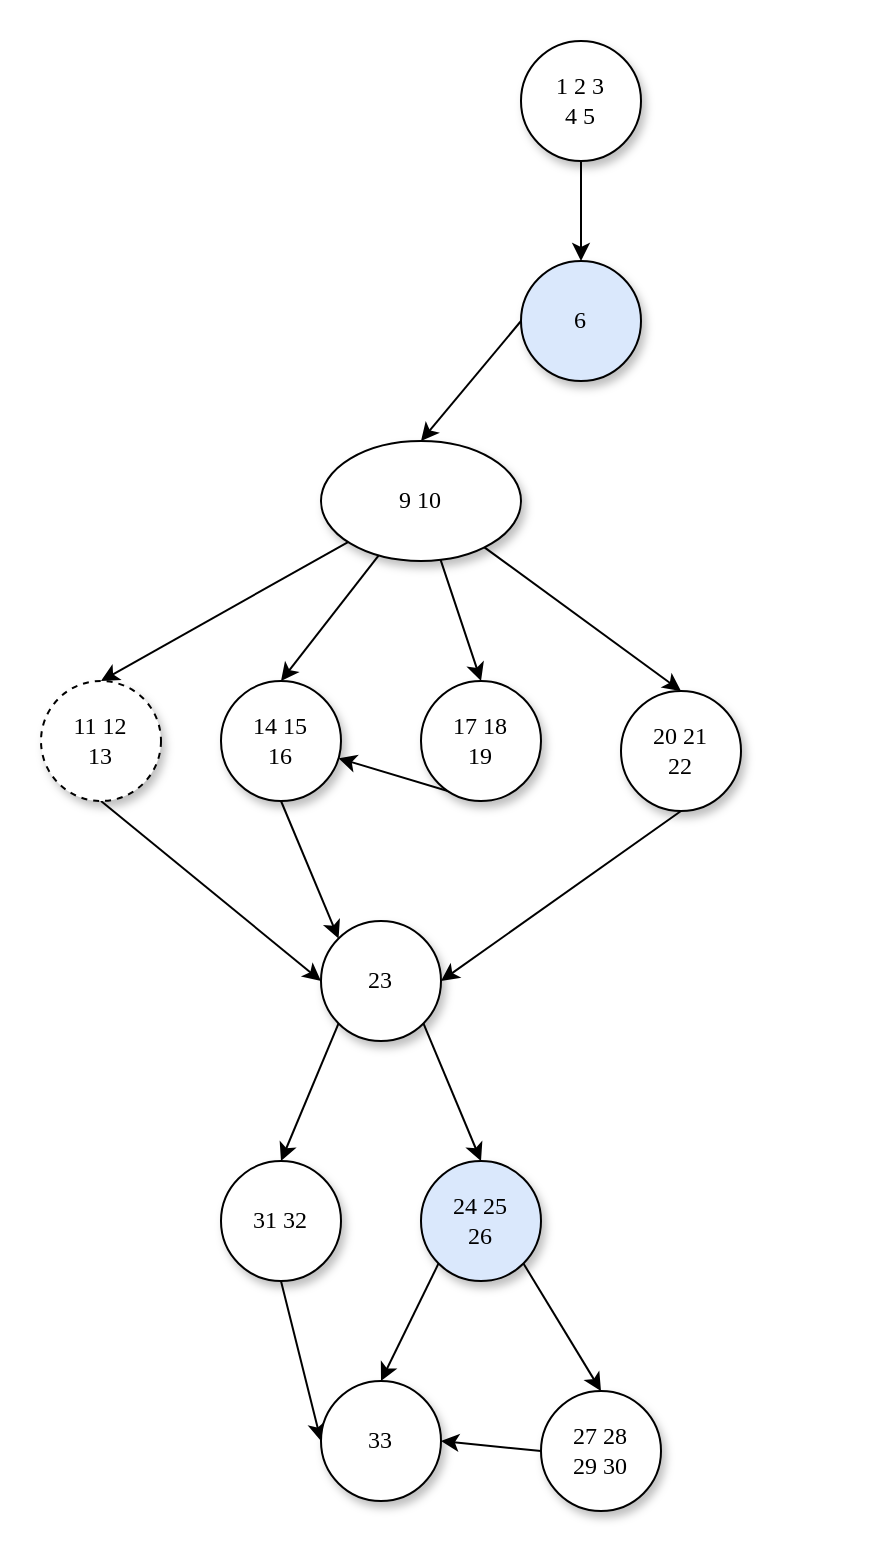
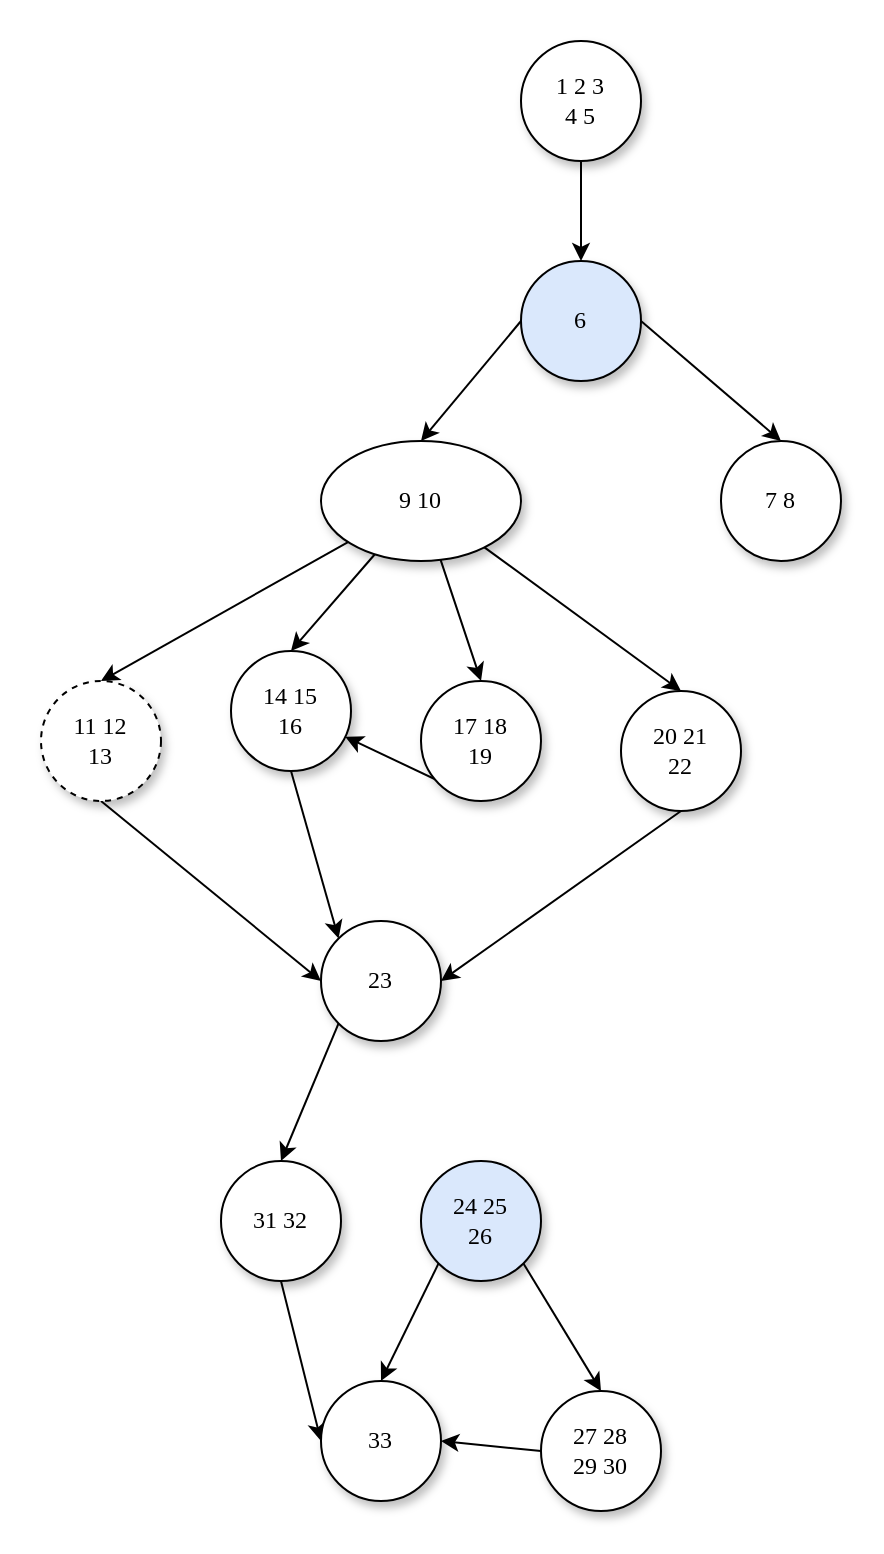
  <mxCell id="0" />
  <mxCell id="1" parent="0" />
  <mxCell id="2" style="rounded=0;orthogonalLoop=1;jettySize=auto;html=1;entryX=0.5;entryY=0;entryDx=0;entryDy=0;endArrow=classic;endFill=1;" parent="1" source="3" target="6" edge="1"><mxGeometry relative="1" as="geometry" /></mxCell>
  <mxCell id="3" value="1 2 3&lt;br&gt;4 5" style="ellipse;whiteSpace=wrap;html=1;rounded=0;shadow=1;comic=0;labelBackgroundColor=none;strokeWidth=1;fontFamily=Verdana;fontSize=12;align=center;" parent="1" vertex="1"><mxGeometry x="260" y="20" width="60" height="60" as="geometry" /></mxCell>
+ <mxCell id="4" style="rounded=0;orthogonalLoop=1;jettySize=auto;html=1;exitX=1;exitY=0.5;exitDx=0;exitDy=0;entryX=0.5;entryY=0;entryDx=0;entryDy=0;" parent="1" source="6" target="7" edge="1"><mxGeometry relative="1" as="geometry" /></mxCell>
  <mxCell id="5" style="rounded=0;orthogonalLoop=1;jettySize=auto;html=1;exitX=0;exitY=0.5;exitDx=0;exitDy=0;entryX=0.5;entryY=0;entryDx=0;entryDy=0;" parent="1" source="6" target="12" edge="1"><mxGeometry relative="1" as="geometry" /></mxCell>
  <mxCell id="6" value="6" style="ellipse;whiteSpace=wrap;html=1;rounded=0;shadow=1;comic=0;labelBackgroundColor=none;strokeWidth=1;fontFamily=Verdana;fontSize=12;align=center;fillColor=#dae8fc;" parent="1" vertex="1"><mxGeometry x="260" y="130" width="60" height="60" as="geometry" /></mxCell>
+ <mxCell id="7" value="7 8" style="ellipse;whiteSpace=wrap;html=1;rounded=0;shadow=1;comic=0;labelBackgroundColor=none;strokeWidth=1;fontFamily=Verdana;fontSize=12;align=center;" parent="1" vertex="1"><mxGeometry x="360" y="220" width="60" height="60" as="geometry" /></mxCell>
  <mxCell id="8" style="rounded=0;orthogonalLoop=1;jettySize=auto;html=1;entryX=0.5;entryY=0;entryDx=0;entryDy=0;" parent="1" source="12" target="18" edge="1"><mxGeometry relative="1" as="geometry" /></mxCell>
  <mxCell id="9" style="rounded=0;orthogonalLoop=1;jettySize=auto;html=1;entryX=0.5;entryY=0;entryDx=0;entryDy=0;" parent="1" source="12" target="20" edge="1"><mxGeometry relative="1" as="geometry" /></mxCell>
  <mxCell id="10" style="rounded=0;orthogonalLoop=1;jettySize=auto;html=1;entryX=0.5;entryY=0;entryDx=0;entryDy=0;" parent="1" source="12" target="22" edge="1"><mxGeometry relative="1" as="geometry" /></mxCell>
  <mxCell id="11" style="rounded=0;orthogonalLoop=1;jettySize=auto;html=1;entryX=0.5;entryY=0;entryDx=0;entryDy=0;" parent="1" source="12" target="16" edge="1"><mxGeometry relative="1" as="geometry" /></mxCell>
  <mxCell id="12" value="9 10" style="ellipse;whiteSpace=wrap;html=1;rounded=0;shadow=1;comic=0;labelBackgroundColor=none;strokeWidth=1;fontFamily=Verdana;fontSize=12;align=center;" parent="1" vertex="1"><mxGeometry x="160" y="220" width="100" height="60" as="geometry" /></mxCell>
  <mxCell id="13" style="rounded=0;orthogonalLoop=1;jettySize=auto;html=1;entryX=0.5;entryY=0;entryDx=0;entryDy=0;exitX=0;exitY=1;exitDx=0;exitDy=0;" parent="1" source="14" target="25" edge="1"><mxGeometry relative="1" as="geometry" /></mxCell>
  <mxCell id="14" value="23" style="ellipse;whiteSpace=wrap;html=1;rounded=0;shadow=1;comic=0;labelBackgroundColor=none;strokeWidth=1;fontFamily=Verdana;fontSize=12;align=center;" parent="1" vertex="1"><mxGeometry x="160" y="460" width="60" height="60" as="geometry" /></mxCell>
  <mxCell id="15" style="rounded=0;orthogonalLoop=1;jettySize=auto;html=1;entryX=0;entryY=0.5;entryDx=0;entryDy=0;exitX=0.5;exitY=1;exitDx=0;exitDy=0;" parent="1" source="16" target="14" edge="1"><mxGeometry relative="1" as="geometry" /></mxCell>
  <mxCell id="16" value="11 12&lt;br&gt;13" style="ellipse;whiteSpace=wrap;html=1;rounded=0;shadow=1;comic=0;labelBackgroundColor=none;strokeWidth=1;fontFamily=Verdana;fontSize=12;align=center;dashed=1;" parent="1" vertex="1"><mxGeometry x="20" y="340" width="60" height="60" as="geometry" /></mxCell>
  <mxCell id="17" style="rounded=0;orthogonalLoop=1;jettySize=auto;html=1;exitX=0.5;exitY=1;exitDx=0;exitDy=0;entryX=0;entryY=0;entryDx=0;entryDy=0;" parent="1" source="18" target="14" edge="1"><mxGeometry relative="1" as="geometry" /></mxCell>
- <mxCell id="18" value="14 15&lt;br&gt;16" style="ellipse;whiteSpace=wrap;html=1;rounded=0;shadow=1;comic=0;labelBackgroundColor=none;strokeWidth=1;fontFamily=Verdana;fontSize=12;align=center;" parent="1" vertex="1"><mxGeometry x="110" y="340" width="60" height="60" as="geometry" /></mxCell>
+ <mxCell id="18" value="14 15&lt;br&gt;16" style="ellipse;whiteSpace=wrap;html=1;rounded=0;shadow=1;comic=0;labelBackgroundColor=none;strokeWidth=1;fontFamily=Verdana;fontSize=12;align=center;" parent="1" vertex="1"><mxGeometry x="115" y="325" width="60" height="60" as="geometry" /></mxCell>
  <mxCell id="19" style="rounded=0;orthogonalLoop=1;jettySize=auto;html=1;exitX=0.5;exitY=1;exitDx=0;exitDy=0;" parent="1" source="20" target="18" edge="1"><mxGeometry relative="1" as="geometry" /></mxCell>
  <mxCell id="20" value="17 18&lt;br&gt;19" style="ellipse;whiteSpace=wrap;html=1;rounded=0;shadow=1;comic=0;labelBackgroundColor=none;strokeWidth=1;fontFamily=Verdana;fontSize=12;align=center;" parent="1" vertex="1"><mxGeometry x="210" y="340" width="60" height="60" as="geometry" /></mxCell>
  <mxCell id="21" style="rounded=0;orthogonalLoop=1;jettySize=auto;html=1;entryX=1;entryY=0.5;entryDx=0;entryDy=0;exitX=0.5;exitY=1;exitDx=0;exitDy=0;" parent="1" source="22" target="14" edge="1"><mxGeometry relative="1" as="geometry" /></mxCell>
  <mxCell id="22" value="20 21&lt;br&gt;22" style="ellipse;whiteSpace=wrap;html=1;rounded=0;shadow=1;comic=0;labelBackgroundColor=none;strokeWidth=1;fontFamily=Verdana;fontSize=12;align=center;" parent="1" vertex="1"><mxGeometry x="310" y="345" width="60" height="60" as="geometry" /></mxCell>
- <mxCell id="23" style="rounded=0;orthogonalLoop=1;jettySize=auto;html=1;exitX=1;exitY=1;exitDx=0;exitDy=0;entryX=0.5;entryY=0;entryDx=0;entryDy=0;" parent="1" source="14" target="29" edge="1"><mxGeometry relative="1" as="geometry"><mxPoint x="240" y="640" as="sourcePoint" /></mxGeometry></mxCell>
  <mxCell id="24" style="rounded=0;orthogonalLoop=1;jettySize=auto;html=1;entryX=0;entryY=0.5;entryDx=0;entryDy=0;exitX=0.5;exitY=1;exitDx=0;exitDy=0;" parent="1" source="25" target="26" edge="1"><mxGeometry relative="1" as="geometry"><mxPoint x="140" y="650" as="sourcePoint" /></mxGeometry></mxCell>
  <mxCell id="25" value="31 32" style="ellipse;whiteSpace=wrap;html=1;rounded=0;shadow=1;comic=0;labelBackgroundColor=none;strokeWidth=1;fontFamily=Verdana;fontSize=12;align=center;" parent="1" vertex="1"><mxGeometry x="110" y="580" width="60" height="60" as="geometry" /></mxCell>
  <mxCell id="26" value="33" style="ellipse;whiteSpace=wrap;html=1;rounded=0;shadow=1;comic=0;labelBackgroundColor=none;strokeWidth=1;fontFamily=Verdana;fontSize=12;align=center;" parent="1" vertex="1"><mxGeometry x="160" y="690" width="60" height="60" as="geometry" /></mxCell>
  <mxCell id="27" style="rounded=0;orthogonalLoop=1;jettySize=auto;html=1;exitX=1;exitY=1;exitDx=0;exitDy=0;entryX=0.5;entryY=0;entryDx=0;entryDy=0;" parent="1" source="29" target="31" edge="1"><mxGeometry relative="1" as="geometry" /></mxCell>
  <mxCell id="28" style="rounded=0;orthogonalLoop=1;jettySize=auto;html=1;exitX=0;exitY=1;exitDx=0;exitDy=0;entryX=0.5;entryY=0;entryDx=0;entryDy=0;" parent="1" source="29" target="26" edge="1"><mxGeometry relative="1" as="geometry" /></mxCell>
  <mxCell id="29" value="24 25&lt;br&gt;26" style="ellipse;whiteSpace=wrap;html=1;rounded=0;shadow=1;comic=0;labelBackgroundColor=none;strokeWidth=1;fontFamily=Verdana;fontSize=12;align=center;fillColor=#dae8fc;" parent="1" vertex="1"><mxGeometry x="210" y="580" width="60" height="60" as="geometry" /></mxCell>
  <mxCell id="30" style="rounded=0;orthogonalLoop=1;jettySize=auto;html=1;exitX=0;exitY=0.5;exitDx=0;exitDy=0;entryX=1;entryY=0.5;entryDx=0;entryDy=0;" parent="1" source="31" target="26" edge="1"><mxGeometry relative="1" as="geometry" /></mxCell>
  <mxCell id="31" value="27 28&lt;br&gt;29 30" style="ellipse;whiteSpace=wrap;html=1;rounded=0;shadow=1;comic=0;labelBackgroundColor=none;strokeWidth=1;fontFamily=Verdana;fontSize=12;align=center;" parent="1" vertex="1"><mxGeometry x="270" y="695" width="60" height="60" as="geometry" /></mxCell>
